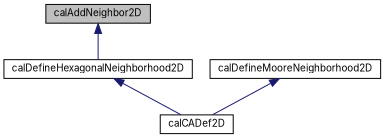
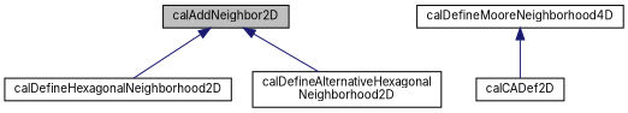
  digraph {
    fontname=Inter
    rankdir=TB
    node [color=black fillcolor=white fontname=Inter fontsize=10 shape=record style=filled]
    edge [color=midnightblue dir=back fontname=Inter fontsize=10 labelfontname=Helvetica labelfontsize=10 style=solid]
    n1 [fillcolor=grey75 fontcolor=black height=0.2 label=calAddNeighbor2D width=0.4]
    n2 [height=0.2 label=calDefineHexagonalNeighborhood2D width=0.4]
-   n4 [height=0.2 label=calDefineMooreNeighborhood2D width=0.4]
+   n3 [height=0.2 label="calDefineAlternativeHexagonal\lNeighborhood2D" width=0.4]
+   n4 [height=0.2 label=calDefineMooreNeighborhood4D width=0.4]
    n5 [height=0.2 label=calCADef2D width=0.4]
    n1 -> n2
-   n2 -> n5
+   n1 -> n3
    n4 -> n5
  }
